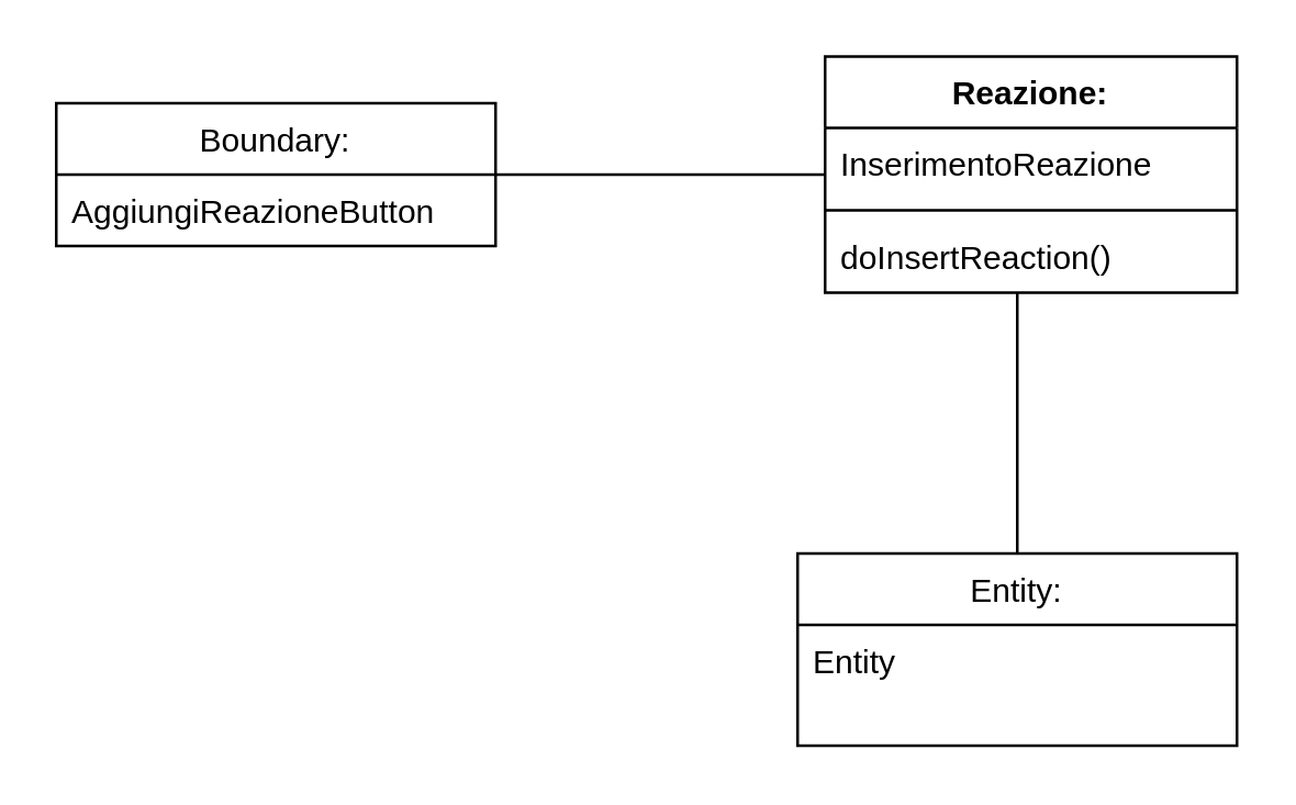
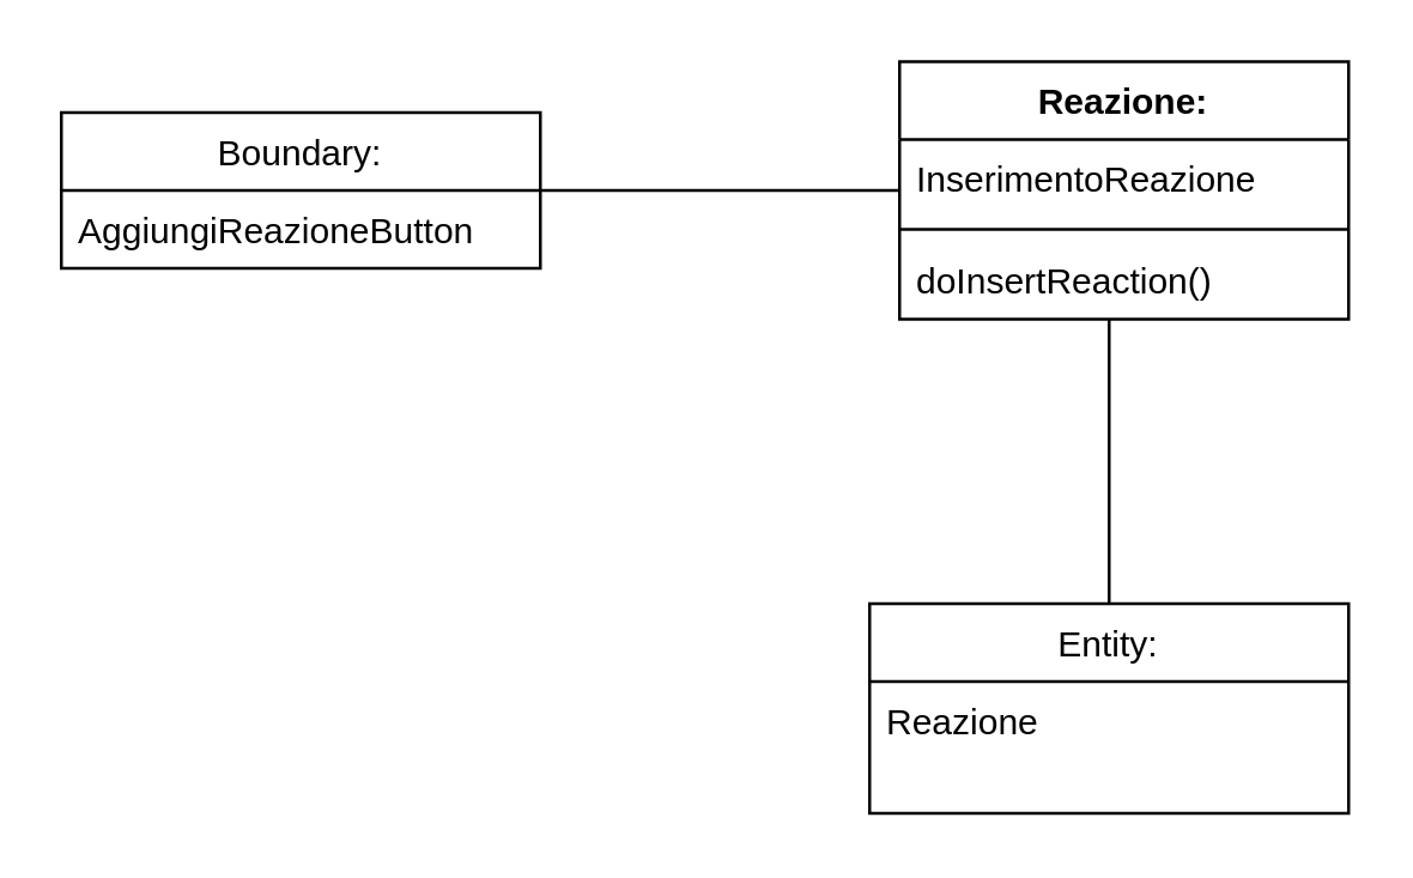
  <mxCell id="0" />
  <mxCell id="1" parent="0" />
  <mxCell id="2" value="Boundary:" style="swimlane;fontStyle=0;childLayout=stackLayout;horizontal=1;startSize=26;fillColor=none;horizontalStack=0;resizeParent=1;resizeParentMax=0;resizeLast=0;collapsible=1;marginBottom=0;" vertex="1" parent="1"><mxGeometry x="20" y="37" width="160" height="52" as="geometry" /></mxCell>
  <mxCell id="3" value="AggiungiReazioneButton" style="text;strokeColor=none;fillColor=none;align=left;verticalAlign=top;spacingLeft=4;spacingRight=4;overflow=hidden;rotatable=0;points=[[0,0.5],[1,0.5]];portConstraint=eastwest;" vertex="1" parent="2"><mxGeometry y="26" width="160" height="26" as="geometry" /></mxCell>
  <mxCell id="4" value="Entity:" style="swimlane;fontStyle=0;childLayout=stackLayout;horizontal=1;startSize=26;fillColor=none;horizontalStack=0;resizeParent=1;resizeParentMax=0;resizeLast=0;collapsible=1;marginBottom=0;" vertex="1" parent="1"><mxGeometry x="290" y="201" width="160" height="70" as="geometry" /></mxCell>
- <mxCell id="5" value="Entity" style="text;strokeColor=none;fillColor=none;align=left;verticalAlign=top;spacingLeft=4;spacingRight=4;overflow=hidden;rotatable=0;points=[[0,0.5],[1,0.5]];portConstraint=eastwest;" vertex="1" parent="4"><mxGeometry y="26" width="160" height="44" as="geometry" /></mxCell>
+ <mxCell id="5" value="Reazione" style="text;strokeColor=none;fillColor=none;align=left;verticalAlign=top;spacingLeft=4;spacingRight=4;overflow=hidden;rotatable=0;points=[[0,0.5],[1,0.5]];portConstraint=eastwest;" vertex="1" parent="4"><mxGeometry y="26" width="160" height="44" as="geometry" /></mxCell>
  <mxCell id="6" value="Reazione:" style="swimlane;fontStyle=1;align=center;verticalAlign=top;childLayout=stackLayout;horizontal=1;startSize=26;horizontalStack=0;resizeParent=1;resizeParentMax=0;resizeLast=0;collapsible=1;marginBottom=0;" vertex="1" parent="1"><mxGeometry x="300" y="20" width="150" height="86" as="geometry" /></mxCell>
  <mxCell id="7" value="InserimentoReazione" style="text;strokeColor=none;fillColor=none;align=left;verticalAlign=top;spacingLeft=4;spacingRight=4;overflow=hidden;rotatable=0;points=[[0,0.5],[1,0.5]];portConstraint=eastwest;" vertex="1" parent="6"><mxGeometry y="26" width="150" height="26" as="geometry" /></mxCell>
  <mxCell id="8" value="" style="line;strokeWidth=1;fillColor=none;align=left;verticalAlign=middle;spacingTop=-1;spacingLeft=3;spacingRight=3;rotatable=0;labelPosition=right;points=[];portConstraint=eastwest;" vertex="1" parent="6"><mxGeometry y="52" width="150" height="8" as="geometry" /></mxCell>
  <mxCell id="9" value="doInsertReaction()" style="text;strokeColor=none;fillColor=none;align=left;verticalAlign=top;spacingLeft=4;spacingRight=4;overflow=hidden;rotatable=0;points=[[0,0.5],[1,0.5]];portConstraint=eastwest;" vertex="1" parent="6"><mxGeometry y="60" width="150" height="26" as="geometry" /></mxCell>
  <mxCell id="10" value="" style="line;strokeWidth=1;fillColor=none;align=left;verticalAlign=middle;spacingTop=-1;spacingLeft=3;spacingRight=3;rotatable=0;labelPosition=right;points=[];portConstraint=eastwest;" vertex="1" parent="1"><mxGeometry x="180" y="59" width="120" height="8" as="geometry" /></mxCell>
  <mxCell id="11" value="" style="line;strokeWidth=1;fillColor=none;align=left;verticalAlign=middle;spacingTop=-1;spacingLeft=3;spacingRight=3;rotatable=0;labelPosition=right;points=[];portConstraint=eastwest;direction=south;" vertex="1" parent="1"><mxGeometry x="366" y="106" width="8" height="95" as="geometry" /></mxCell>
